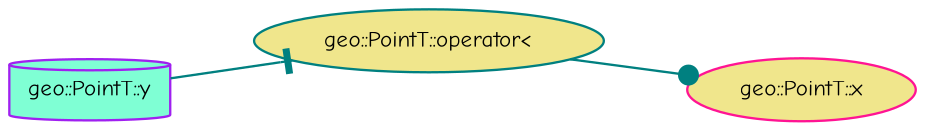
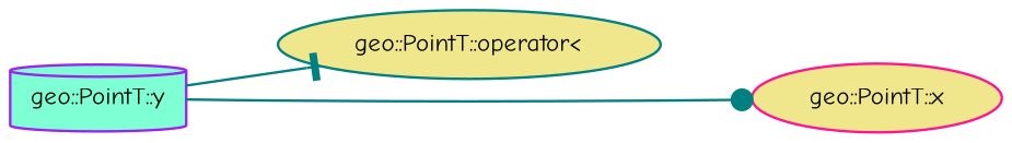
  digraph {
    fontname="Comic Neue"
    rankdir=LR
    node [fillcolor=khaki fontname="Comic Neue" fontsize=10 shape=ellipse style=filled]
    edge [color=teal fontname="Comic Neue" fontsize=10 labelfontname=Helvetica labelfontsize=10 style=solid]
    n1 [color=teal fontcolor=black height=0.2 label="geo::PointT::operator\<" width=0.4]
    n2 [color=deeppink height=0.2 label="geo::PointT::x" width=0.4]
    n3 [color=purple fillcolor=aquamarine height=0.2 label="geo::PointT::y" shape=cylinder width=0.4]
-   n1 -> n2 [arrowhead=dot]
+   n3 -> n2 [arrowhead=dot]
    n3 -> n1 [arrowhead=tee]
  }
